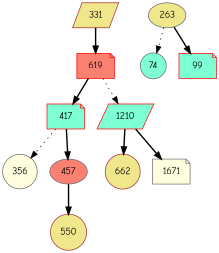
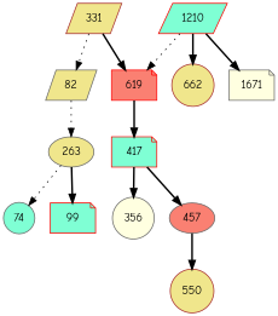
  digraph {
    fontname="Comic Neue"
    node [color=gray40 fillcolor=khaki fontname="Comic Neue" shape=note style=filled]
    edge [fontname="Comic Neue" style=bold]
    331 [color=brown shape=parallelogram]
+   82 [shape=parallelogram]
    619 [color=red fillcolor=salmon]
    263 [shape=ellipse]
    417 [color=red fillcolor=aquamarine]
    1210 [color=red fillcolor=aquamarine shape=parallelogram]
    74 [fillcolor=aquamarine shape=circle]
    99 [color=red fillcolor=aquamarine]
    356 [fillcolor=lightyellow shape=circle]
    457 [fillcolor=salmon shape=ellipse]
    662 [color=brown shape=circle]
    1671 [fillcolor=lightyellow]
    550 [color=brown shape=circle]
+   331 -> 82 [style=dotted]
    331 -> 619
+   82 -> 263 [style=dotted]
    619 -> 417
-   619 -> 1210 [style=dotted]
+   1210 -> 619 [style=dotted]
    263 -> 74 [style=dotted]
    263 -> 99
-   417 -> 356 [style=dotted]
+   417 -> 356
    417 -> 457
    1210 -> 662
    1210 -> 1671
    457 -> 550
  }
